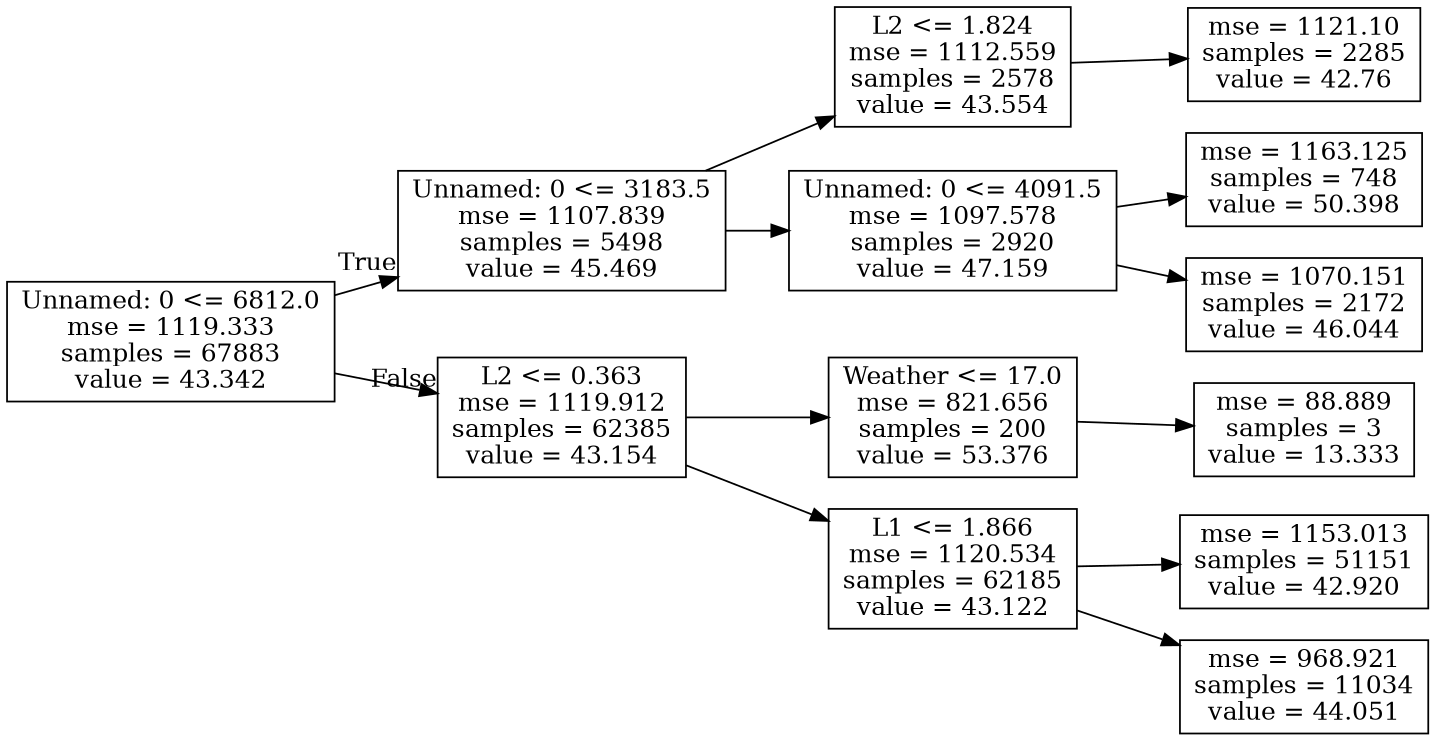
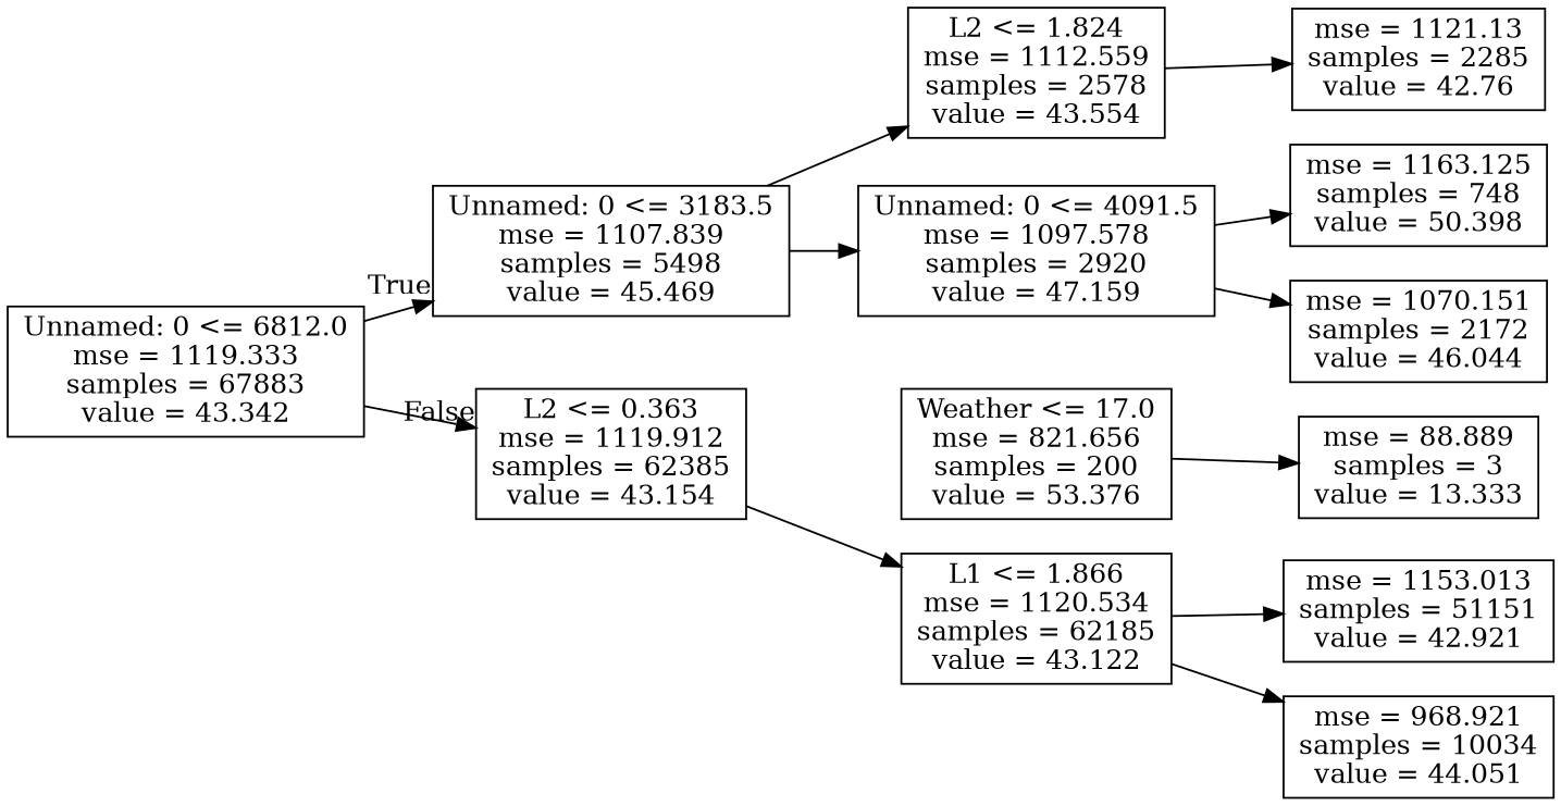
  digraph {
    rankdir=LR
    node [shape=box]
    n1 [label="Unnamed: 0 <= 6812.0\nmse = 1119.333\nsamples = 67883\nvalue = 43.342"]
    n2 [label="Unnamed: 0 <= 3183.5\nmse = 1107.839\nsamples = 5498\nvalue = 45.469"]
    n3 [label="L2 <= 0.363\nmse = 1119.912\nsamples = 62385\nvalue = 43.154"]
    n4 [label="L2 <= 1.824\nmse = 1112.559\nsamples = 2578\nvalue = 43.554"]
    n5 [label="Unnamed: 0 <= 4091.5\nmse = 1097.578\nsamples = 2920\nvalue = 47.159"]
    n6 [label="Weather <= 17.0\nmse = 821.656\nsamples = 200\nvalue = 53.376"]
    n7 [label="L1 <= 1.866\nmse = 1120.534\nsamples = 62185\nvalue = 43.122"]
-   n8 [label="mse = 1121.10\nsamples = 2285\nvalue = 42.76"]
+   n8 [label="mse = 1121.13\nsamples = 2285\nvalue = 42.76"]
    n9 [label="mse = 1163.125\nsamples = 748\nvalue = 50.398"]
    n10 [label="mse = 1070.151\nsamples = 2172\nvalue = 46.044"]
    n11 [label="mse = 88.889\nsamples = 3\nvalue = 13.333"]
-   n12 [label="mse = 1153.013\nsamples = 51151\nvalue = 42.920"]
-   n13 [label="mse = 968.921\nsamples = 11034\nvalue = 44.051"]
+   n12 [label="mse = 1153.013\nsamples = 51151\nvalue = 42.921"]
+   n13 [label="mse = 968.921\nsamples = 10034\nvalue = 44.051"]
    n1 -> n2 [headlabel=True labelangle=45 labeldistance=2.5]
    n1 -> n3 [headlabel=False labelangle=-45 labeldistance=2.5]
    n2 -> n4
    n2 -> n5
-   n3 -> n6
    n3 -> n7
    n4 -> n8
    n5 -> n9
    n5 -> n10
    n6 -> n11
    n7 -> n12
    n7 -> n13
  }
